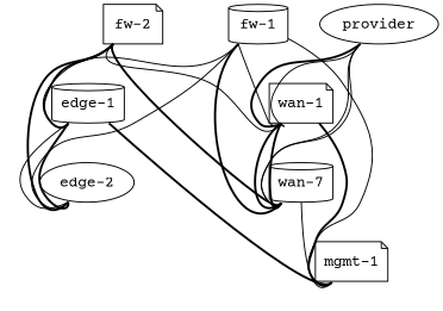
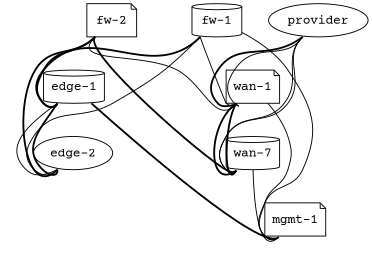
  graph {
    fontname="Courier Prime"
    node [config="./helper_scripts/config_switch.sh" fontname="Courier Prime" function="edge" memory=768 os="CumulusCommunity/cumulus-vx" shape=cylinder vagrant=eth1 version="3.5.0"]
    edge [fontname="Courier Prime" headport=swp47 style=bold tailport=eth0]
    "fw-1" [config="./helper_scripts/config_fw-1.sh" function=exit]
    "edge-1"
    "edge-2" [shape=ellipse]
    "wan-1" [shape=note]
    n5 [label="wan-7"]
    "mgmt-1" [config="./helper_scripts/config_mgmt_switch.sh" function=mgmt shape=note]
    "fw-2" [config="./helper_scripts/config_fw-2.sh" function=exit shape=note]
    provider [function=fake shape=ellipse config="" memory="" os="" vagrant="" version=""]
-   "fw-1" -- "edge-1" [style=solid tailport=swp0]
+   "fw-1" -- "edge-1" [tailport=swp0]
    "fw-1" -- "edge-2" [style=solid tailport=swp1]
    "fw-1" -- "wan-1" [style=solid tailport=swp2]
-   "fw-1" -- n5 [tailport=swp3]
    "fw-1" -- "mgmt-1" [headport=swp5 style=solid]
    "edge-1" -- "edge-2" [headport=swp53 style=solid tailport=swp53]
    "edge-1" -- "edge-2" [headport=swp54 tailport=swp54]
    "edge-1" -- "mgmt-1" [headport=swp1]
    "wan-1" -- n5 [headport=swp51 tailport=swp51]
    "wan-1" -- n5 [headport=swp52 tailport=swp52]
-   "wan-1" -- "mgmt-1" [headport=swp3]
+   "wan-1" -- "mgmt-1" [headport=swp3 style=solid]
    n5 -- "mgmt-1" [headport=swp4 style=solid]
    "fw-2" -- "edge-1" [headport=swp48 tailport=swp0]
    "fw-2" -- "edge-2" [headport=swp48 tailport=swp1]
    "fw-2" -- "wan-1" [headport=swp48 style=solid tailport=swp2]
    "fw-2" -- n5 [headport=swp48 tailport=swp3]
    provider -- "wan-1" [headport=swp1 tailport=swp1]
    provider -- "wan-1" [headport=swp2 style=solid tailport=swp3]
    provider -- n5 [headport=swp1 style=solid tailport=swp2]
    provider -- n5 [headport=swp2 style=solid tailport=swp4]
  }
